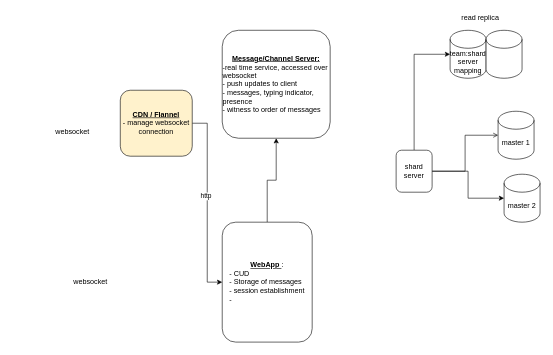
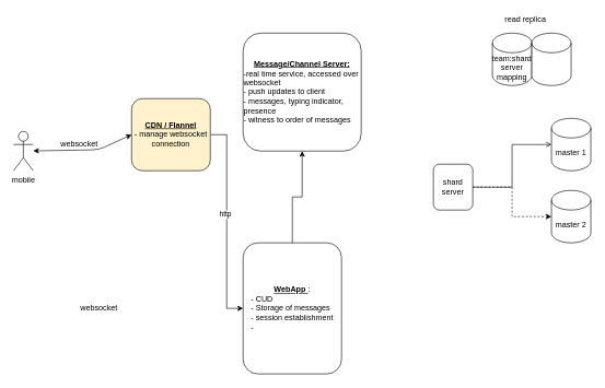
  <mxCell id="0" />
  <mxCell id="1" parent="0" />
+ <mxCell id="2" value="mobile" style="shape=umlActor;verticalLabelPosition=bottom;verticalAlign=top;html=1;outlineConnect=0;" vertex="1" parent="1"><mxGeometry x="20" y="200" width="30" height="60" as="geometry" /></mxCell>
  <mxCell id="3" value="&lt;b&gt;&lt;u&gt;Message/Channel Server:&lt;br&gt;&lt;/u&gt;&lt;/b&gt;&lt;div style=&quot;text-align: left&quot;&gt;&lt;span&gt;-real time service, accessed over websocket&lt;/span&gt;&lt;/div&gt;&lt;div style=&quot;text-align: left&quot;&gt;&lt;span&gt;- push updates to client&lt;/span&gt;&lt;/div&gt;&lt;div style=&quot;text-align: left&quot;&gt;&lt;span&gt;- messages, typing indicator, presence&lt;/span&gt;&lt;/div&gt;&lt;div style=&quot;text-align: left&quot;&gt;&lt;span&gt;- witness to order of messages&lt;/span&gt;&lt;/div&gt;" style="rounded=1;whiteSpace=wrap;html=1;" vertex="1" parent="1"><mxGeometry x="370" y="50" width="180" height="180" as="geometry" /></mxCell>
  <mxCell id="4" style="edgeStyle=orthogonalEdgeStyle;rounded=0;orthogonalLoop=1;jettySize=auto;html=1;exitX=0.5;exitY=0;exitDx=0;exitDy=0;" edge="1" parent="1" source="5" target="3"><mxGeometry relative="1" as="geometry"><mxPoint x="445" y="260" as="targetPoint" /></mxGeometry></mxCell>
  <mxCell id="5" value="&lt;b&gt;&lt;u&gt;WebApp &lt;/u&gt;&lt;/b&gt;:&lt;br&gt;&lt;div style=&quot;text-align: left&quot;&gt;&lt;span&gt;- CUD&lt;/span&gt;&lt;/div&gt;&lt;div style=&quot;text-align: left&quot;&gt;&lt;span&gt;- Storage of messages&lt;/span&gt;&lt;/div&gt;&lt;div style=&quot;text-align: left&quot;&gt;&lt;span&gt;- session establishment&lt;/span&gt;&lt;/div&gt;&lt;div style=&quot;text-align: left&quot;&gt;&lt;span&gt;-&amp;nbsp;&lt;/span&gt;&lt;/div&gt;" style="rounded=1;whiteSpace=wrap;html=1;" vertex="1" parent="1"><mxGeometry x="370" y="370" width="150" height="200" as="geometry" /></mxCell>
  <mxCell id="6" value="team:shard server mapping" style="shape=cylinder3;whiteSpace=wrap;html=1;boundedLbl=1;backgroundOutline=1;size=15;" vertex="1" parent="1"><mxGeometry x="750" y="50" width="60" height="80" as="geometry" /></mxCell>
  <mxCell id="7" value="" style="shape=cylinder3;whiteSpace=wrap;html=1;boundedLbl=1;backgroundOutline=1;size=15;" vertex="1" parent="1"><mxGeometry x="810" y="50" width="60" height="80" as="geometry" /></mxCell>
- <mxCell id="8" value="master 1" style="shape=cylinder3;whiteSpace=wrap;html=1;boundedLbl=1;backgroundOutline=1;size=15;" vertex="1" parent="1"><mxGeometry x="830" y="185" width="60" height="80" as="geometry" /></mxCell>
+ <mxCell id="8" value="master 1" style="shape=cylinder3;whiteSpace=wrap;html=1;boundedLbl=1;backgroundOutline=1;size=15;" vertex="1" parent="1"><mxGeometry x="840" y="180" width="60" height="80" as="geometry" /></mxCell>
  <mxCell id="9" value="master 2" style="shape=cylinder3;whiteSpace=wrap;html=1;boundedLbl=1;backgroundOutline=1;size=15;" vertex="1" parent="1"><mxGeometry x="840" y="290" width="60" height="80" as="geometry" /></mxCell>
  <mxCell id="10" value="read replica" style="text;html=1;align=center;verticalAlign=middle;resizable=0;points=[];autosize=1;" vertex="1" parent="1"><mxGeometry x="760" y="20" width="80" height="20" as="geometry" /></mxCell>
- <mxCell id="11" style="edgeStyle=orthogonalEdgeStyle;rounded=0;orthogonalLoop=1;jettySize=auto;html=1;entryX=0;entryY=0.5;entryDx=0;entryDy=0;entryPerimeter=0;exitX=0.5;exitY=0;exitDx=0;exitDy=0;" edge="1" parent="1" source="14" target="6"><mxGeometry relative="1" as="geometry" /></mxCell>
  <mxCell id="12" style="edgeStyle=orthogonalEdgeStyle;rounded=0;orthogonalLoop=1;jettySize=auto;html=1;entryX=0;entryY=0.5;entryDx=0;entryDy=0;entryPerimeter=0;endArrow=open;" edge="1" parent="1" source="14" target="8"><mxGeometry relative="1" as="geometry" /></mxCell>
- <mxCell id="13" style="edgeStyle=orthogonalEdgeStyle;rounded=0;orthogonalLoop=1;jettySize=auto;html=1;entryX=0;entryY=0.5;entryDx=0;entryDy=0;entryPerimeter=0;" edge="1" parent="1" source="14" target="9"><mxGeometry relative="1" as="geometry" /></mxCell>
+ <mxCell id="13" style="edgeStyle=orthogonalEdgeStyle;rounded=0;orthogonalLoop=1;jettySize=auto;html=1;entryX=0;entryY=0.5;entryDx=0;entryDy=0;entryPerimeter=0;dashed=1;" edge="1" parent="1" source="14" target="9"><mxGeometry relative="1" as="geometry" /></mxCell>
  <mxCell id="14" value="shard server" style="rounded=1;whiteSpace=wrap;html=1;" vertex="1" parent="1"><mxGeometry x="660" y="250" width="60" height="70" as="geometry" /></mxCell>
  <mxCell id="15" style="edgeStyle=orthogonalEdgeStyle;rounded=0;orthogonalLoop=1;jettySize=auto;html=1;entryX=0;entryY=0.5;entryDx=0;entryDy=0;" edge="1" parent="1" source="17" target="5"><mxGeometry relative="1" as="geometry"><mxPoint x="360" y="480" as="targetPoint" /></mxGeometry></mxCell>
  <mxCell id="16" value="http" style="edgeLabel;html=1;align=center;verticalAlign=middle;resizable=0;points=[];" vertex="1" connectable="0" parent="15"><mxGeometry x="-0.076" y="-3" relative="1" as="geometry"><mxPoint as="offset" /></mxGeometry></mxCell>
  <mxCell id="17" value="&lt;b&gt;&lt;u&gt;CDN / Flannel&lt;/u&gt;&lt;/b&gt;&lt;br&gt;- manage websocket connection" style="rounded=1;whiteSpace=wrap;html=1;fillColor=#fff2cc;" vertex="1" parent="1"><mxGeometry x="200" y="150" width="120" height="110" as="geometry" /></mxCell>
  <mxCell id="18" value="websocket" style="text;html=1;align=center;verticalAlign=middle;resizable=0;points=[];autosize=1;" vertex="1" parent="1"><mxGeometry x="85" y="210" width="70" height="20" as="geometry" /></mxCell>
  <mxCell id="19" value="websocket" style="text;html=1;align=center;verticalAlign=middle;resizable=0;points=[];autosize=1;" vertex="1" parent="1"><mxGeometry x="115" y="460" width="70" height="20" as="geometry" /></mxCell>
+ <mxCell id="20" value="" style="endArrow=classic;startArrow=classic;html=1;entryX=0;entryY=0.5;entryDx=0;entryDy=0;" edge="1" parent="1" source="2" target="17"><mxGeometry width="50" height="50" relative="1" as="geometry"><mxPoint x="110" y="360" as="sourcePoint" /><mxPoint x="160" y="310" as="targetPoint" /><Array as="points"><mxPoint x="150" y="228" /></Array></mxGeometry></mxCell>
